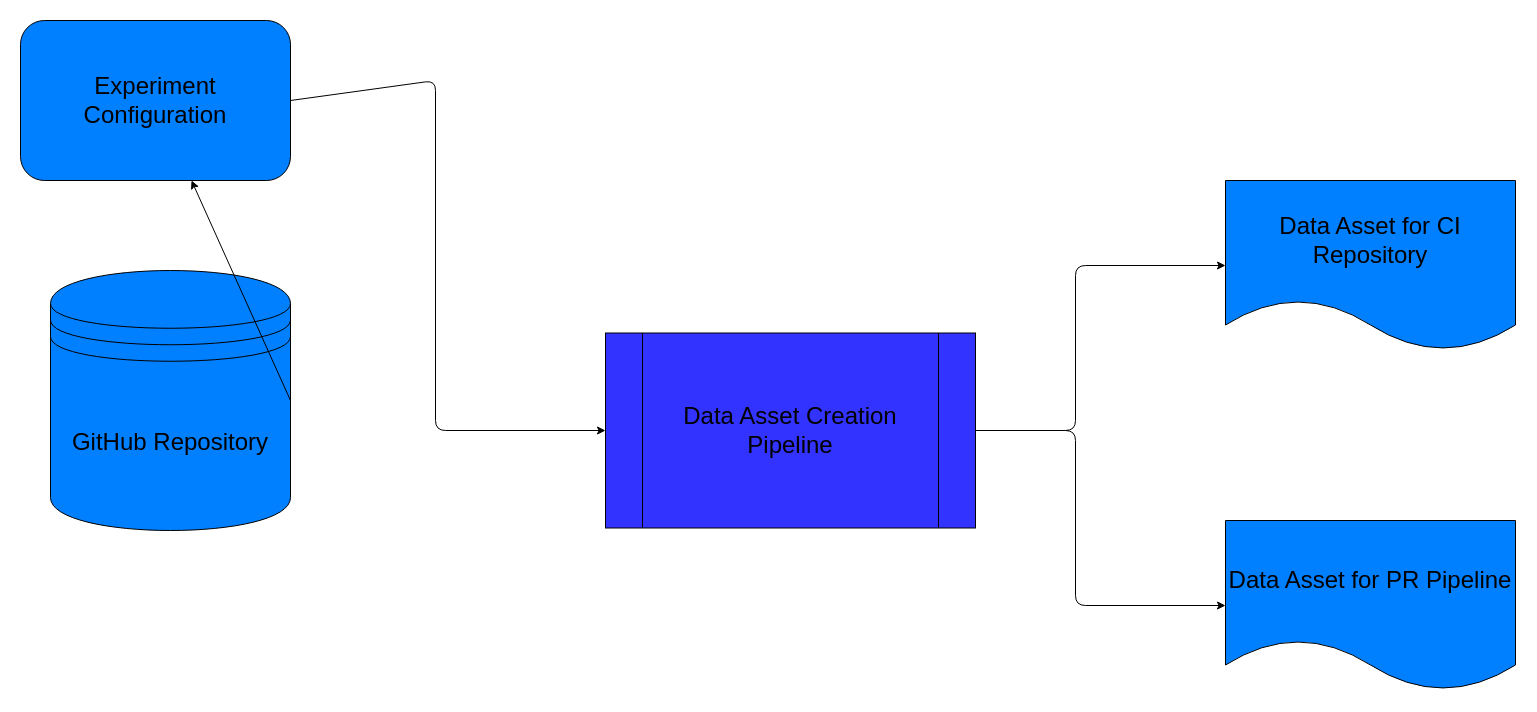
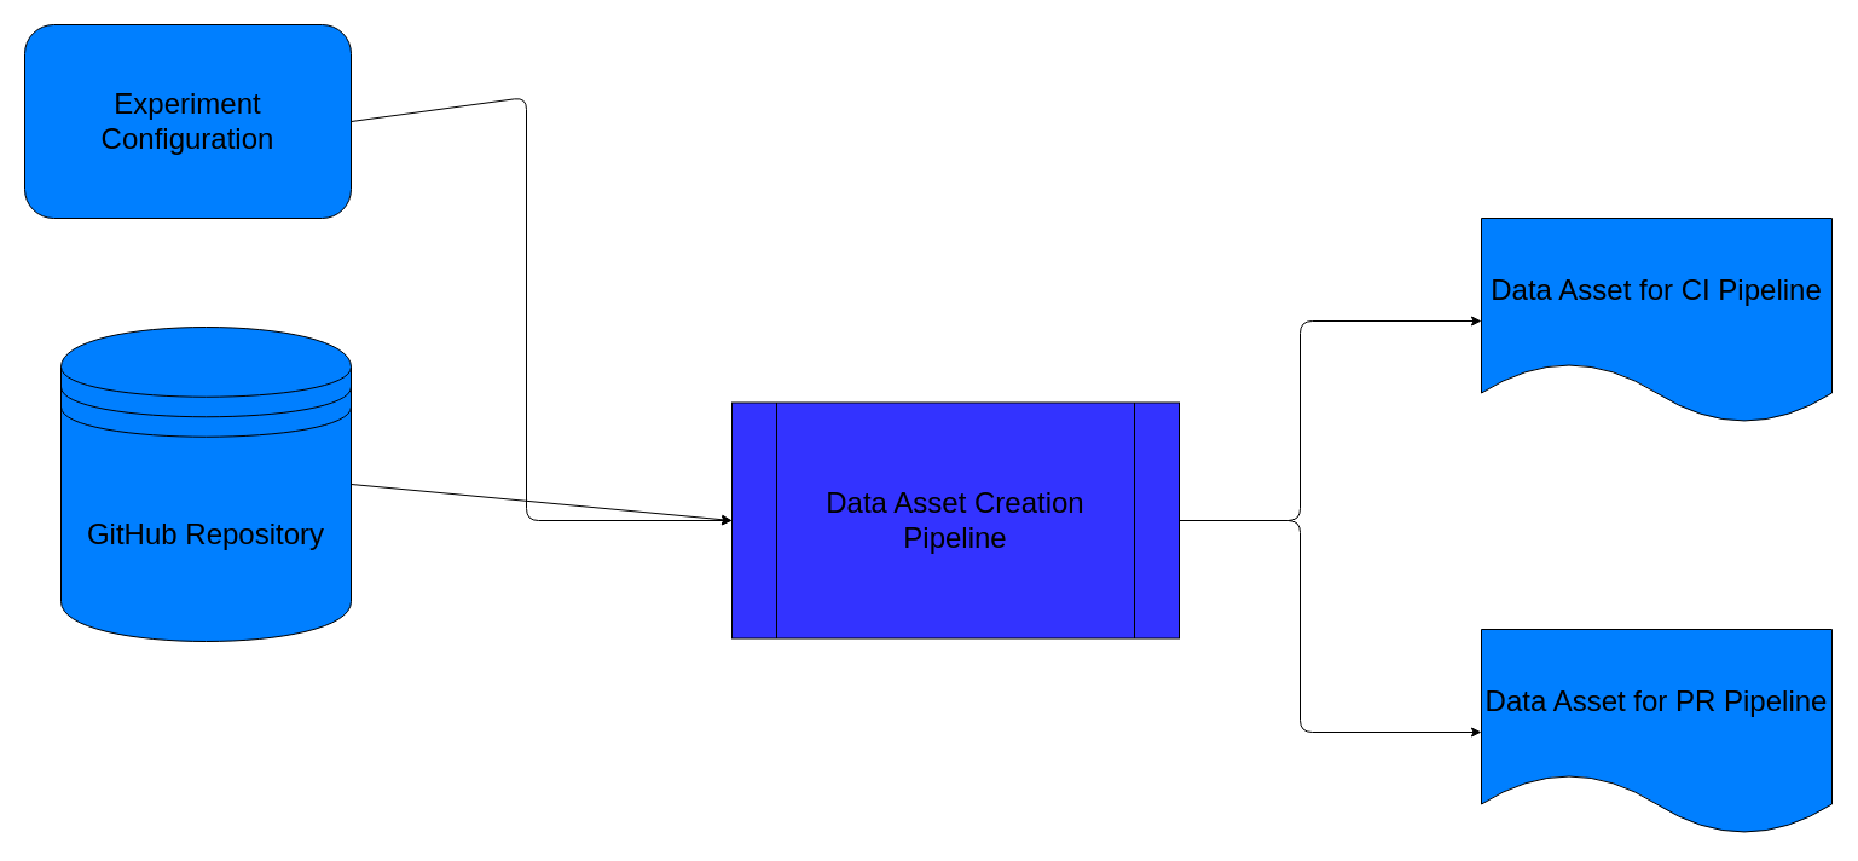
  <mxCell id="0" />
  <mxCell id="1" parent="0" />
  <mxCell id="2" value="&lt;font style=&quot;font-size: 24px;&quot;&gt;GitHub Repository&lt;/font&gt;" style="shape=datastore;whiteSpace=wrap;html=1;fillColor=#007FFF;" vertex="1" parent="1"><mxGeometry x="50" y="270" width="240" height="260" as="geometry" /></mxCell>
- <mxCell id="3" value="" style="endArrow=classic;html=1;fontSize=24;exitX=1;exitY=0.5;exitDx=0;exitDy=0;" edge="1" parent="1" source="2" target="5"><mxGeometry width="50" height="50" relative="1" as="geometry"><mxPoint x="955" y="540" as="sourcePoint" /><mxPoint x="595" y="430" as="targetPoint" /></mxGeometry></mxCell>
+ <mxCell id="3" value="" style="endArrow=classic;html=1;fontSize=24;exitX=1;exitY=0.5;exitDx=0;exitDy=0;entryX=0;entryY=0.5;entryDx=0;entryDy=0;" edge="1" parent="1" source="2" target="4"><mxGeometry width="50" height="50" relative="1" as="geometry"><mxPoint x="955" y="540" as="sourcePoint" /><mxPoint x="595" y="430" as="targetPoint" /></mxGeometry></mxCell>
  <mxCell id="4" value="Data Asset Creation Pipeline" style="shape=process;whiteSpace=wrap;html=1;backgroundOutline=1;fontSize=24;fillColor=#3333FF;" vertex="1" parent="1"><mxGeometry x="605" y="332.5" width="370" height="195" as="geometry" /></mxCell>
  <mxCell id="5" value="Experiment Configuration" style="rounded=1;whiteSpace=wrap;html=1;fontSize=24;fillColor=#007FFF;" vertex="1" parent="1"><mxGeometry x="20" y="20" width="270" height="160" as="geometry" /></mxCell>
  <mxCell id="6" value="" style="endArrow=classic;html=1;fontSize=24;exitX=1;exitY=0.5;exitDx=0;exitDy=0;entryX=0;entryY=0.5;entryDx=0;entryDy=0;" edge="1" parent="1" source="5" target="4"><mxGeometry width="50" height="50" relative="1" as="geometry"><mxPoint x="955" y="510" as="sourcePoint" /><mxPoint x="1005" y="460" as="targetPoint" /><Array as="points"><mxPoint x="435" y="80" /><mxPoint x="435" y="430" /></Array></mxGeometry></mxCell>
- <mxCell id="7" value="Data Asset for CI Repository" style="shape=document;whiteSpace=wrap;html=1;boundedLbl=1;dashed=0;flipH=1;fontSize=24;fillColor=#007FFF;" vertex="1" parent="1"><mxGeometry x="1225" y="180" width="290" height="170" as="geometry" /></mxCell>
+ <mxCell id="7" value="Data Asset for CI Pipeline" style="shape=document;whiteSpace=wrap;html=1;boundedLbl=1;dashed=0;flipH=1;fontSize=24;fillColor=#007FFF;" vertex="1" parent="1"><mxGeometry x="1225" y="180" width="290" height="170" as="geometry" /></mxCell>
  <mxCell id="8" value="Data Asset for PR Pipeline" style="shape=document;whiteSpace=wrap;html=1;boundedLbl=1;dashed=0;flipH=1;fontSize=24;fillColor=#007FFF;" vertex="1" parent="1"><mxGeometry x="1225" y="520" width="290" height="170" as="geometry" /></mxCell>
  <mxCell id="9" value="" style="endArrow=classic;html=1;fontSize=24;exitX=1;exitY=0.5;exitDx=0;exitDy=0;entryX=0;entryY=0.5;entryDx=0;entryDy=0;" edge="1" parent="1" source="4" target="7"><mxGeometry width="50" height="50" relative="1" as="geometry"><mxPoint x="1575" y="510" as="sourcePoint" /><mxPoint x="1625" y="460" as="targetPoint" /><Array as="points"><mxPoint x="1075" y="430" /><mxPoint x="1075" y="265" /></Array></mxGeometry></mxCell>
  <mxCell id="10" value="" style="endArrow=classic;html=1;fontSize=24;exitX=1;exitY=0.5;exitDx=0;exitDy=0;entryX=0;entryY=0.5;entryDx=0;entryDy=0;" edge="1" parent="1" source="4" target="8"><mxGeometry width="50" height="50" relative="1" as="geometry"><mxPoint x="985" y="527.5" as="sourcePoint" /><mxPoint x="1235" y="362.5" as="targetPoint" /><Array as="points"><mxPoint x="1075" y="430" /><mxPoint x="1075" y="605" /></Array></mxGeometry></mxCell>
